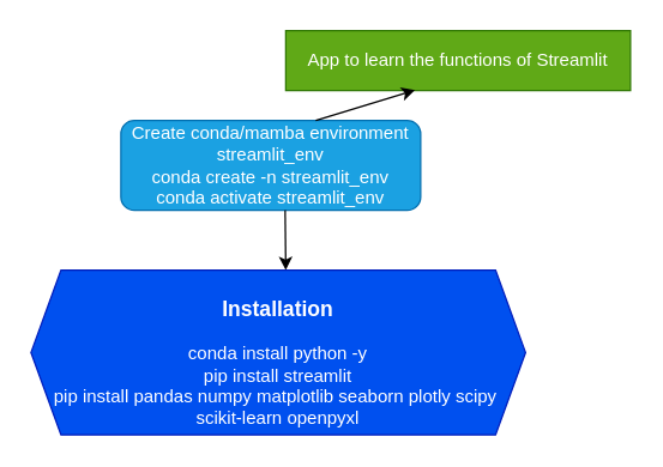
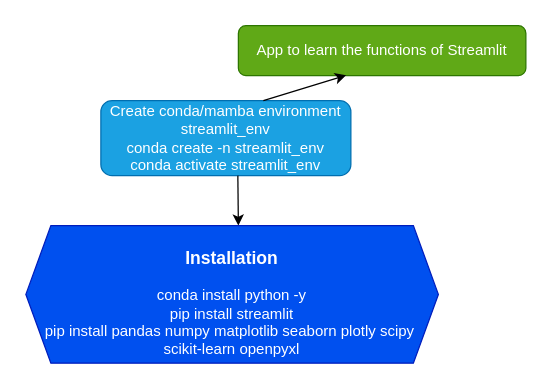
  <mxCell id="0" />
  <mxCell id="1" parent="0" />
  <mxCell id="2" value="Create conda/mamba environment streamlit_env&lt;div&gt;&lt;font style=&quot;color: rgb(255, 255, 255);&quot;&gt;conda create -n streamlit_env&lt;/font&gt;&lt;/div&gt;&lt;div&gt;&lt;font style=&quot;color: rgb(255, 255, 255);&quot;&gt;conda activate streamlit_env&lt;/font&gt;&lt;/div&gt;" style="rounded=1;whiteSpace=wrap;html=1;fillColor=#1ba1e2;fontColor=#ffffff;strokeColor=#006EAF;" parent="1" vertex="1"><mxGeometry x="80" y="80" width="200" height="60" as="geometry" /></mxCell>
- <mxCell id="3" value="App to learn the functions of Streamlit" style="whiteSpace=wrap;html=1;fillColor=#60a917;strokeColor=#2D7600;fontColor=#ffffff;labelBackgroundColor=none;rounded=0;" parent="1" vertex="1"><mxGeometry x="190" y="20" width="230" height="40" as="geometry" /></mxCell>
+ <mxCell id="3" value="App to learn the functions of Streamlit" style="rounded=1;whiteSpace=wrap;html=1;fillColor=#60a917;strokeColor=#2D7600;fontColor=#ffffff;labelBackgroundColor=none;" parent="1" vertex="1"><mxGeometry x="190" y="20" width="230" height="40" as="geometry" /></mxCell>
  <mxCell id="4" value="" style="endArrow=classic;html=1;" parent="1" edge="1"><mxGeometry width="50" height="50" relative="1" as="geometry"><mxPoint x="189.58" y="140" as="sourcePoint" /><mxPoint x="190" y="180" as="targetPoint" /></mxGeometry></mxCell>
  <mxCell id="5" value="&lt;h3&gt;&lt;font style=&quot;color: rgb(255, 255, 255);&quot;&gt;Installation&lt;/font&gt;&lt;/h3&gt;&lt;div&gt;&lt;font style=&quot;color: rgb(255, 255, 255);&quot;&gt;conda install python -y&lt;/font&gt;&lt;/div&gt;&lt;div&gt;&lt;font style=&quot;color: rgb(255, 255, 255);&quot;&gt;pip install streamlit&lt;/font&gt;&lt;/div&gt;&lt;div&gt;&lt;font style=&quot;color: rgb(255, 255, 255);&quot;&gt;pip install pandas numpy matplotlib seaborn plotly scipy&amp;nbsp;&lt;/font&gt;&lt;/div&gt;&lt;div&gt;&lt;font style=&quot;color: rgb(255, 255, 255);&quot;&gt;scikit-learn openpyxl&lt;/font&gt;&lt;/div&gt;" style="shape=hexagon;perimeter=hexagonPerimeter2;whiteSpace=wrap;html=1;fixedSize=1;fillColor=#0050ef;strokeColor=#001DBC;fontColor=#EDEDED;" parent="1" vertex="1"><mxGeometry x="20" y="180" width="330" height="110" as="geometry" /></mxCell>
  <mxCell id="6" value="" style="endArrow=classic;html=1;entryX=0.375;entryY=0.992;entryDx=0;entryDy=0;entryPerimeter=0;exitX=0.65;exitY=0;exitDx=0;exitDy=0;exitPerimeter=0;" parent="1" source="2" target="3" edge="1"><mxGeometry width="50" height="50" relative="1" as="geometry"><mxPoint x="260" y="110" as="sourcePoint" /><mxPoint x="310" y="60" as="targetPoint" /></mxGeometry></mxCell>
